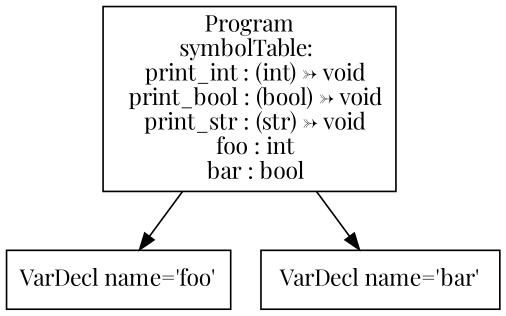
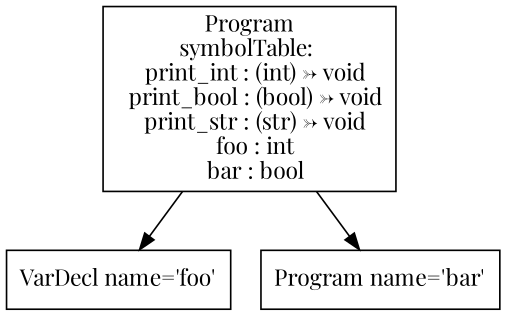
  digraph {
    fontname="Playfair Display"
    node [shape=box fontname="Playfair Display"]
    edge [fontname="Playfair Display"]
    n1 [label="VarDecl name='foo'"]
-   n2 [label="VarDecl name='bar'"]
+   n2 [label="Program name='bar'"]
    n3 [label="Program\nsymbolTable: \n  print_int : (int) -> void\n  print_bool : (bool) -> void\n  print_str : (str) -> void\n  foo : int\n  bar : bool"]
    n3 -> n1
    n3 -> n2
  }
